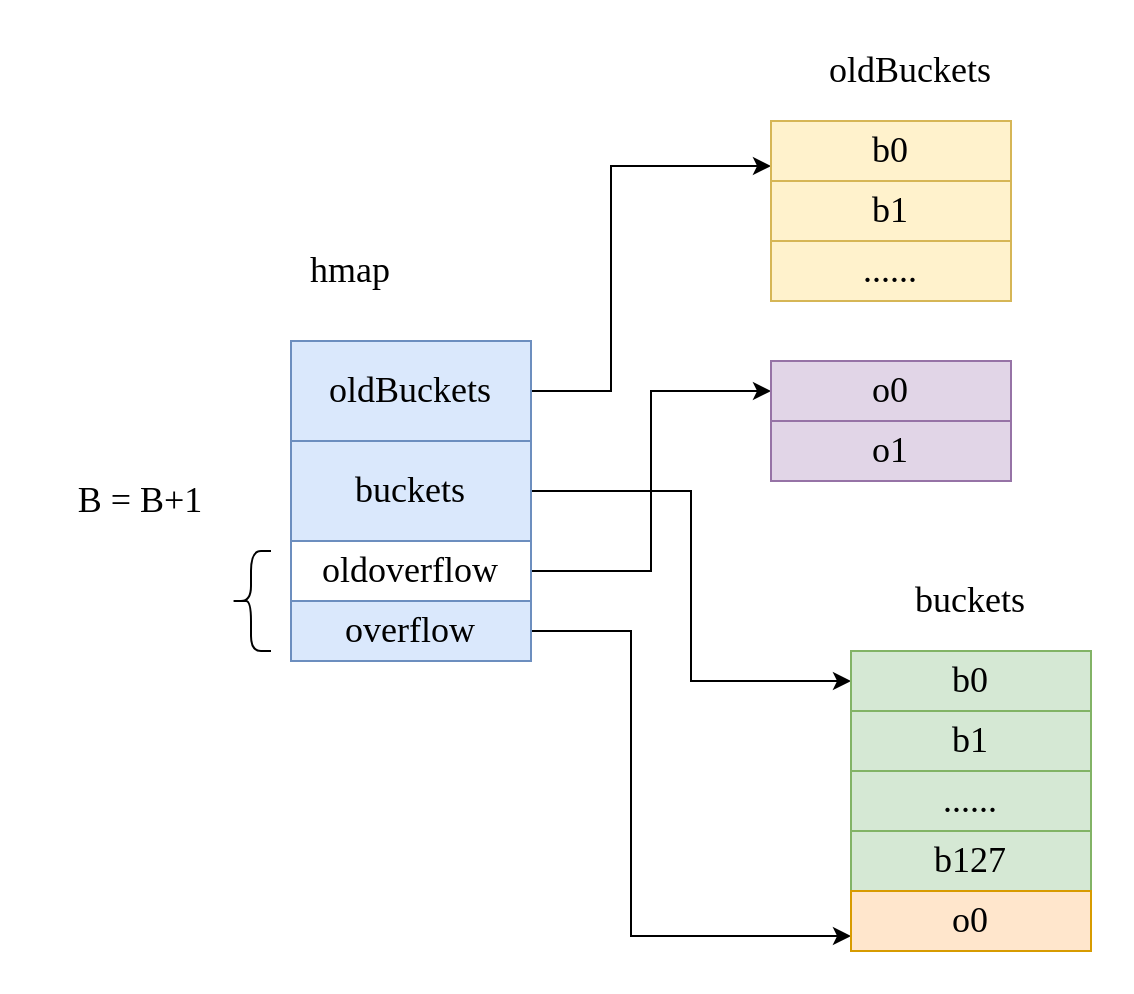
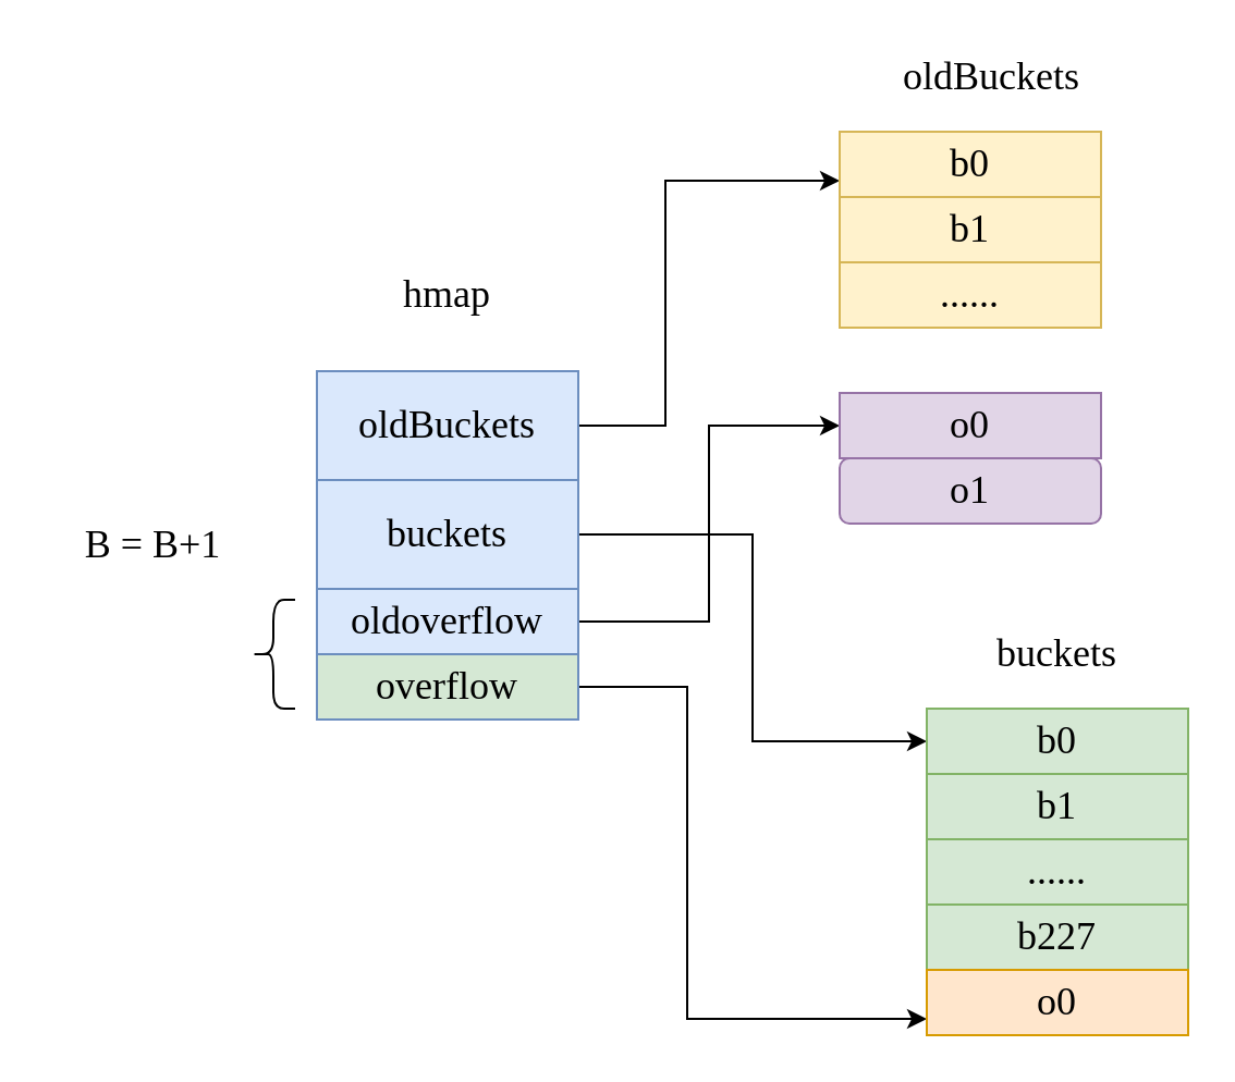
  <mxCell id="0" />
  <mxCell id="1" parent="0" />
  <mxCell id="2" style="edgeStyle=orthogonalEdgeStyle;rounded=0;orthogonalLoop=1;jettySize=auto;html=1;entryX=0;entryY=0.5;entryDx=0;entryDy=0;fontFamily=Comic Sans MS;fontSize=18;" edge="1" parent="1" source="3" target="18"><mxGeometry relative="1" as="geometry" /></mxCell>
  <mxCell id="3" value="buckets" style="rounded=0;whiteSpace=wrap;html=1;fontSize=18;fontFamily=Comic Sans MS;fillColor=#dae8fc;strokeColor=#6c8ebf;" vertex="1" parent="1"><mxGeometry x="145" y="220" width="120" height="50" as="geometry" /></mxCell>
  <mxCell id="4" style="edgeStyle=orthogonalEdgeStyle;rounded=0;orthogonalLoop=1;jettySize=auto;html=1;entryX=0;entryY=0.75;entryDx=0;entryDy=0;fontFamily=Comic Sans MS;fontSize=18;" edge="1" parent="1" source="5" target="12"><mxGeometry relative="1" as="geometry"><Array as="points"><mxPoint x="305" y="195" /><mxPoint x="305" y="83" /></Array></mxGeometry></mxCell>
  <mxCell id="5" value="oldBuckets" style="rounded=0;whiteSpace=wrap;html=1;fontSize=18;fontFamily=Comic Sans MS;fillColor=#dae8fc;strokeColor=#6c8ebf;" vertex="1" parent="1"><mxGeometry x="145" y="170" width="120" height="50" as="geometry" /></mxCell>
- <mxCell id="6" value="hmap" style="text;html=1;strokeColor=none;fillColor=none;align=center;verticalAlign=middle;whiteSpace=wrap;rounded=0;fontSize=18;fontFamily=Comic Sans MS;" vertex="1" parent="1"><mxGeometry x="145" y="120" width="60" height="30" as="geometry" /></mxCell>
+ <mxCell id="6" value="hmap" style="text;html=1;strokeColor=none;fillColor=none;align=center;verticalAlign=middle;whiteSpace=wrap;rounded=0;fontSize=18;fontFamily=Comic Sans MS;" vertex="1" parent="1"><mxGeometry x="175" y="120" width="60" height="30" as="geometry" /></mxCell>
  <mxCell id="7" style="edgeStyle=orthogonalEdgeStyle;rounded=0;orthogonalLoop=1;jettySize=auto;html=1;entryX=0;entryY=0.75;entryDx=0;entryDy=0;fontFamily=Comic Sans MS;fontSize=18;" edge="1" parent="1" source="8" target="21"><mxGeometry relative="1" as="geometry"><Array as="points"><mxPoint x="315" y="315" /><mxPoint x="315" y="468" /></Array></mxGeometry></mxCell>
- <mxCell id="8" value="overflow" style="rounded=0;whiteSpace=wrap;html=1;fontFamily=Comic Sans MS;fontSize=18;fillColor=#dae8fc;strokeColor=#6c8ebf;" vertex="1" parent="1"><mxGeometry x="145" y="300" width="120" height="30" as="geometry" /></mxCell>
+ <mxCell id="8" value="overflow" style="rounded=0;whiteSpace=wrap;html=1;fontFamily=Comic Sans MS;fontSize=18;fillColor=#d5e8d4;strokeColor=#6c8ebf;" vertex="1" parent="1"><mxGeometry x="145" y="300" width="120" height="30" as="geometry" /></mxCell>
  <mxCell id="9" style="edgeStyle=orthogonalEdgeStyle;rounded=0;orthogonalLoop=1;jettySize=auto;html=1;entryX=0;entryY=0.5;entryDx=0;entryDy=0;fontFamily=Comic Sans MS;fontSize=18;" edge="1" parent="1" source="10" target="19"><mxGeometry relative="1" as="geometry" /></mxCell>
- <mxCell id="10" value="oldoverflow" style="rounded=0;whiteSpace=wrap;html=1;fontFamily=Comic Sans MS;fontSize=18;fillColor=#ffffff;strokeColor=#6c8ebf;" vertex="1" parent="1"><mxGeometry x="145" y="270" width="120" height="30" as="geometry" /></mxCell>
+ <mxCell id="10" value="oldoverflow" style="rounded=0;whiteSpace=wrap;html=1;fontFamily=Comic Sans MS;fontSize=18;fillColor=#dae8fc;strokeColor=#6c8ebf;" vertex="1" parent="1"><mxGeometry x="145" y="270" width="120" height="30" as="geometry" /></mxCell>
  <mxCell id="11" value="" style="shape=curlyBracket;whiteSpace=wrap;html=1;rounded=1;fontFamily=Comic Sans MS;fontSize=18;size=0.5;" vertex="1" parent="1"><mxGeometry x="115" y="275" width="20" height="50" as="geometry" /></mxCell>
  <mxCell id="12" value="b0" style="rounded=0;whiteSpace=wrap;html=1;fontFamily=Comic Sans MS;fontSize=18;fillColor=#fff2cc;strokeColor=#d6b656;" vertex="1" parent="1"><mxGeometry x="385" y="60" width="120" height="30" as="geometry" /></mxCell>
  <mxCell id="13" value="b1" style="rounded=0;whiteSpace=wrap;html=1;fontFamily=Comic Sans MS;fontSize=18;fillColor=#fff2cc;strokeColor=#d6b656;" vertex="1" parent="1"><mxGeometry x="385" y="90" width="120" height="30" as="geometry" /></mxCell>
  <mxCell id="14" value="......" style="rounded=0;whiteSpace=wrap;html=1;fontFamily=Comic Sans MS;fontSize=18;fillColor=#fff2cc;strokeColor=#d6b656;" vertex="1" parent="1"><mxGeometry x="385" y="120" width="120" height="30" as="geometry" /></mxCell>
  <mxCell id="15" value="b1" style="rounded=0;whiteSpace=wrap;html=1;fontFamily=Comic Sans MS;fontSize=18;fillColor=#d5e8d4;strokeColor=#82b366;" vertex="1" parent="1"><mxGeometry x="425" y="355" width="120" height="30" as="geometry" /></mxCell>
  <mxCell id="16" value="......" style="rounded=0;whiteSpace=wrap;html=1;fontFamily=Comic Sans MS;fontSize=18;fillColor=#d5e8d4;strokeColor=#82b366;" vertex="1" parent="1"><mxGeometry x="425" y="385" width="120" height="30" as="geometry" /></mxCell>
- <mxCell id="17" value="b127" style="rounded=0;whiteSpace=wrap;html=1;fontFamily=Comic Sans MS;fontSize=18;fillColor=#d5e8d4;strokeColor=#82b366;" vertex="1" parent="1"><mxGeometry x="425" y="415" width="120" height="30" as="geometry" /></mxCell>
+ <mxCell id="17" value="b227" style="rounded=0;whiteSpace=wrap;html=1;fontFamily=Comic Sans MS;fontSize=18;fillColor=#d5e8d4;strokeColor=#82b366;" vertex="1" parent="1"><mxGeometry x="425" y="415" width="120" height="30" as="geometry" /></mxCell>
  <mxCell id="18" value="b0" style="rounded=0;whiteSpace=wrap;html=1;fontFamily=Comic Sans MS;fontSize=18;fillColor=#d5e8d4;strokeColor=#82b366;" vertex="1" parent="1"><mxGeometry x="425" y="325" width="120" height="30" as="geometry" /></mxCell>
  <mxCell id="19" value="o0" style="rounded=0;whiteSpace=wrap;html=1;fontFamily=Comic Sans MS;fontSize=18;fillColor=#e1d5e7;strokeColor=#9673a6;" vertex="1" parent="1"><mxGeometry x="385" y="180" width="120" height="30" as="geometry" /></mxCell>
- <mxCell id="20" value="o1" style="rounded=0;whiteSpace=wrap;html=1;fontFamily=Comic Sans MS;fontSize=18;fillColor=#e1d5e7;strokeColor=#9673a6;" vertex="1" parent="1"><mxGeometry x="385" y="210" width="120" height="30" as="geometry" /></mxCell>
+ <mxCell id="20" value="o1" style="whiteSpace=wrap;html=1;fontFamily=Comic Sans MS;fontSize=18;fillColor=#e1d5e7;strokeColor=#9673a6;rounded=1;" vertex="1" parent="1"><mxGeometry x="385" y="210" width="120" height="30" as="geometry" /></mxCell>
  <mxCell id="21" value="o0" style="rounded=0;whiteSpace=wrap;html=1;fontFamily=Comic Sans MS;fontSize=18;fillColor=#ffe6cc;strokeColor=#d79b00;" vertex="1" parent="1"><mxGeometry x="425" y="445" width="120" height="30" as="geometry" /></mxCell>
  <mxCell id="22" value="oldBuckets" style="text;html=1;strokeColor=none;fillColor=none;align=center;verticalAlign=middle;whiteSpace=wrap;rounded=0;fontFamily=Comic Sans MS;fontSize=18;" vertex="1" parent="1"><mxGeometry x="395" y="20" width="120" height="30" as="geometry" /></mxCell>
  <mxCell id="23" value="buckets" style="text;html=1;strokeColor=none;fillColor=none;align=center;verticalAlign=middle;whiteSpace=wrap;rounded=0;fontFamily=Comic Sans MS;fontSize=18;" vertex="1" parent="1"><mxGeometry x="425" y="285" width="120" height="30" as="geometry" /></mxCell>
  <mxCell id="24" value="B = B+1" style="text;html=1;strokeColor=none;fillColor=none;align=center;verticalAlign=middle;whiteSpace=wrap;rounded=0;fontFamily=Comic Sans MS;fontSize=18;" vertex="1" parent="1"><mxGeometry x="20" y="235" width="100" height="30" as="geometry" /></mxCell>
